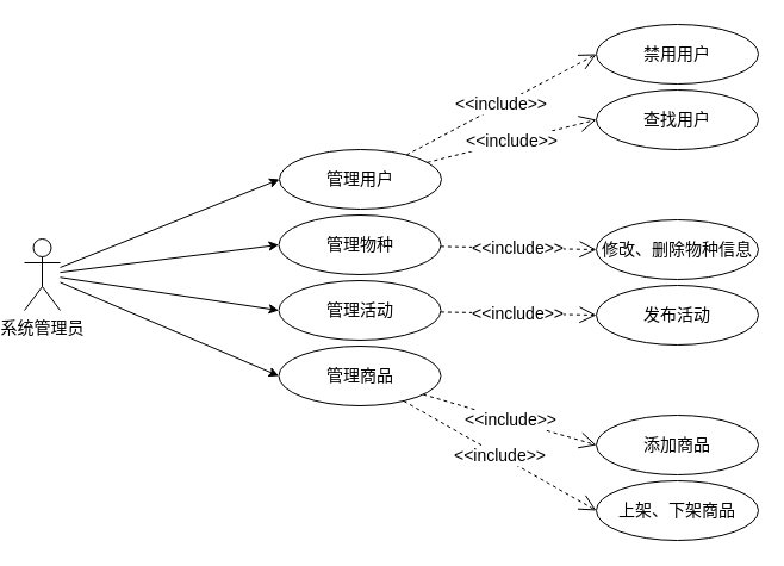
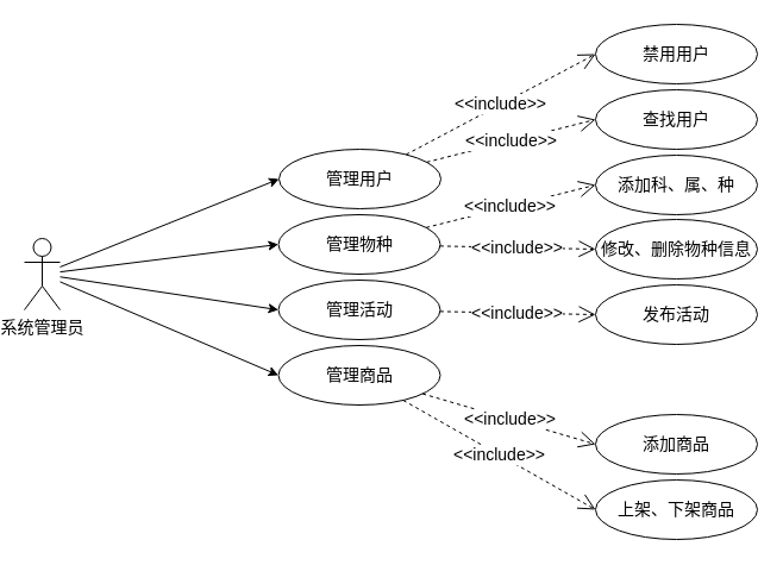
  <mxCell id="0" />
  <mxCell id="1" parent="0" />
  <mxCell id="2" value="&lt;font style=&quot;font-size: 14px;&quot;&gt;系统管理员&lt;/font&gt;" style="shape=umlActor;verticalLabelPosition=bottom;verticalAlign=top;html=1;outlineConnect=0;" parent="1" vertex="1"><mxGeometry x="20" y="200" width="30" height="60" as="geometry" /></mxCell>
  <mxCell id="3" value="&lt;font style=&quot;font-size: 14px;&quot;&gt;管理用户&lt;/font&gt;" style="ellipse;whiteSpace=wrap;html=1;" parent="1" vertex="1"><mxGeometry x="234" y="125" width="136" height="50" as="geometry" /></mxCell>
  <mxCell id="4" value="&lt;font style=&quot;font-size: 14px;&quot;&gt;管理物种&lt;/font&gt;" style="ellipse;whiteSpace=wrap;html=1;" parent="1" vertex="1"><mxGeometry x="233.5" y="180" width="136" height="50" as="geometry" /></mxCell>
  <mxCell id="5" value="&lt;font style=&quot;font-size: 14px;&quot;&gt;管理活动&lt;/font&gt;" style="ellipse;whiteSpace=wrap;html=1;" parent="1" vertex="1"><mxGeometry x="233.5" y="235" width="136" height="50" as="geometry" /></mxCell>
  <mxCell id="6" value="&lt;font style=&quot;font-size: 14px;&quot;&gt;管理商品&lt;/font&gt;" style="ellipse;whiteSpace=wrap;html=1;" parent="1" vertex="1"><mxGeometry x="233.5" y="290" width="136" height="50" as="geometry" /></mxCell>
  <mxCell id="7" value="" style="endArrow=classic;html=1;rounded=0;entryX=0;entryY=0.5;entryDx=0;entryDy=0;" parent="1" source="2" target="3" edge="1"><mxGeometry width="50" height="50" relative="1" as="geometry"><mxPoint x="-10" y="490" as="sourcePoint" /><mxPoint x="40" y="440" as="targetPoint" /></mxGeometry></mxCell>
  <mxCell id="8" value="" style="endArrow=classic;html=1;rounded=0;entryX=0;entryY=0.5;entryDx=0;entryDy=0;" parent="1" source="2" target="4" edge="1"><mxGeometry width="50" height="50" relative="1" as="geometry"><mxPoint x="100" y="430" as="sourcePoint" /><mxPoint x="150" y="380" as="targetPoint" /></mxGeometry></mxCell>
  <mxCell id="9" value="" style="endArrow=classic;html=1;rounded=0;entryX=0;entryY=0.5;entryDx=0;entryDy=0;" parent="1" source="2" target="5" edge="1"><mxGeometry width="50" height="50" relative="1" as="geometry"><mxPoint x="70" y="450" as="sourcePoint" /><mxPoint x="120" y="400" as="targetPoint" /></mxGeometry></mxCell>
  <mxCell id="10" value="" style="endArrow=classic;html=1;rounded=0;entryX=0;entryY=0.5;entryDx=0;entryDy=0;" parent="1" source="2" target="6" edge="1"><mxGeometry width="50" height="50" relative="1" as="geometry"><mxPoint x="80" y="440" as="sourcePoint" /><mxPoint x="130" y="390" as="targetPoint" /></mxGeometry></mxCell>
  <mxCell id="11" value="&lt;font style=&quot;font-size: 14px;&quot;&gt;禁用用户&lt;/font&gt;" style="ellipse;whiteSpace=wrap;html=1;" parent="1" vertex="1"><mxGeometry x="500" y="20" width="136" height="50" as="geometry" /></mxCell>
  <mxCell id="12" value="&lt;font style=&quot;font-size: 14px;&quot;&gt;查找用户&lt;/font&gt;" style="ellipse;whiteSpace=wrap;html=1;" parent="1" vertex="1"><mxGeometry x="500" y="75" width="136" height="50" as="geometry" /></mxCell>
+ <mxCell id="13" value="&lt;font style=&quot;font-size: 14px;&quot;&gt;添加科、属、种&lt;/font&gt;" style="ellipse;whiteSpace=wrap;html=1;" parent="1" vertex="1"><mxGeometry x="500" y="130" width="136" height="50" as="geometry" /></mxCell>
  <mxCell id="14" value="&lt;font style=&quot;font-size: 14px;&quot;&gt;修改、删除物种信息&lt;/font&gt;" style="ellipse;whiteSpace=wrap;html=1;" parent="1" vertex="1"><mxGeometry x="500" y="184" width="136" height="50" as="geometry" /></mxCell>
  <mxCell id="15" value="&lt;font style=&quot;font-size: 14px;&quot;&gt;发布活动&lt;/font&gt;" style="ellipse;whiteSpace=wrap;html=1;" parent="1" vertex="1"><mxGeometry x="500" y="239" width="136" height="50" as="geometry" /></mxCell>
  <mxCell id="16" value="&lt;font style=&quot;font-size: 14px;&quot;&gt;添加商品&lt;/font&gt;" style="ellipse;whiteSpace=wrap;html=1;" parent="1" vertex="1"><mxGeometry x="500" y="348" width="136" height="50" as="geometry" /></mxCell>
  <mxCell id="17" value="&lt;font style=&quot;font-size: 14px;&quot;&gt;上架、下架商品&lt;/font&gt;" style="ellipse;whiteSpace=wrap;html=1;" parent="1" vertex="1"><mxGeometry x="500" y="403" width="136" height="50" as="geometry" /></mxCell>
  <mxCell id="18" value="&lt;font style=&quot;font-size: 14px;&quot;&gt;&amp;lt;&amp;lt;include&amp;gt;&amp;gt;&lt;/font&gt;" style="endArrow=open;endSize=12;dashed=1;html=1;rounded=0;entryX=0;entryY=0.5;entryDx=0;entryDy=0;" parent="1" source="3" target="11" edge="1"><mxGeometry width="160" relative="1" as="geometry"><mxPoint x="100" y="490" as="sourcePoint" /><mxPoint x="260" y="490" as="targetPoint" /></mxGeometry></mxCell>
  <mxCell id="19" value="&lt;font style=&quot;font-size: 14px;&quot;&gt;&amp;lt;&amp;lt;include&amp;gt;&amp;gt;&lt;/font&gt;" style="endArrow=open;endSize=12;dashed=1;html=1;rounded=0;entryX=0;entryY=0.5;entryDx=0;entryDy=0;" parent="1" source="3" target="12" edge="1"><mxGeometry width="160" relative="1" as="geometry"><mxPoint x="364" y="90" as="sourcePoint" /><mxPoint x="510" y="45" as="targetPoint" /></mxGeometry></mxCell>
+ <mxCell id="20" value="&lt;font style=&quot;font-size: 14px;&quot;&gt;&amp;lt;&amp;lt;include&amp;gt;&amp;gt;&lt;/font&gt;" style="endArrow=open;endSize=12;dashed=1;html=1;rounded=0;entryX=0;entryY=0.5;entryDx=0;entryDy=0;" parent="1" source="4" target="13" edge="1"><mxGeometry width="160" relative="1" as="geometry"><mxPoint x="374" y="100" as="sourcePoint" /><mxPoint x="520" y="55" as="targetPoint" /></mxGeometry></mxCell>
  <mxCell id="21" value="&lt;font style=&quot;font-size: 14px;&quot;&gt;&amp;lt;&amp;lt;include&amp;gt;&amp;gt;&lt;/font&gt;" style="endArrow=open;endSize=12;dashed=1;html=1;rounded=0;entryX=0;entryY=0.5;entryDx=0;entryDy=0;" parent="1" source="4" target="14" edge="1"><mxGeometry width="160" relative="1" as="geometry"><mxPoint x="384" y="110" as="sourcePoint" /><mxPoint x="530" y="65" as="targetPoint" /></mxGeometry></mxCell>
  <mxCell id="22" value="&lt;font style=&quot;font-size: 14px;&quot;&gt;&amp;lt;&amp;lt;include&amp;gt;&amp;gt;&lt;/font&gt;" style="endArrow=open;endSize=12;dashed=1;html=1;rounded=0;entryX=0;entryY=0.5;entryDx=0;entryDy=0;" parent="1" source="5" target="15" edge="1"><mxGeometry width="160" relative="1" as="geometry"><mxPoint x="394" y="120" as="sourcePoint" /><mxPoint x="540" y="75" as="targetPoint" /></mxGeometry></mxCell>
  <mxCell id="23" value="&lt;font style=&quot;font-size: 14px;&quot;&gt;&amp;lt;&amp;lt;include&amp;gt;&amp;gt;&lt;/font&gt;" style="endArrow=open;endSize=12;dashed=1;html=1;rounded=0;entryX=0;entryY=0.5;entryDx=0;entryDy=0;" parent="1" source="6" target="16" edge="1"><mxGeometry width="160" relative="1" as="geometry"><mxPoint x="414" y="140" as="sourcePoint" /><mxPoint x="560" y="95" as="targetPoint" /></mxGeometry></mxCell>
  <mxCell id="24" value="&lt;font style=&quot;font-size: 14px;&quot;&gt;&amp;lt;&amp;lt;include&amp;gt;&amp;gt;&lt;/font&gt;" style="endArrow=open;endSize=12;dashed=1;html=1;rounded=0;entryX=0;entryY=0.5;entryDx=0;entryDy=0;" parent="1" source="6" target="17" edge="1"><mxGeometry width="160" relative="1" as="geometry"><mxPoint x="424" y="150" as="sourcePoint" /><mxPoint x="570" y="105" as="targetPoint" /></mxGeometry></mxCell>
